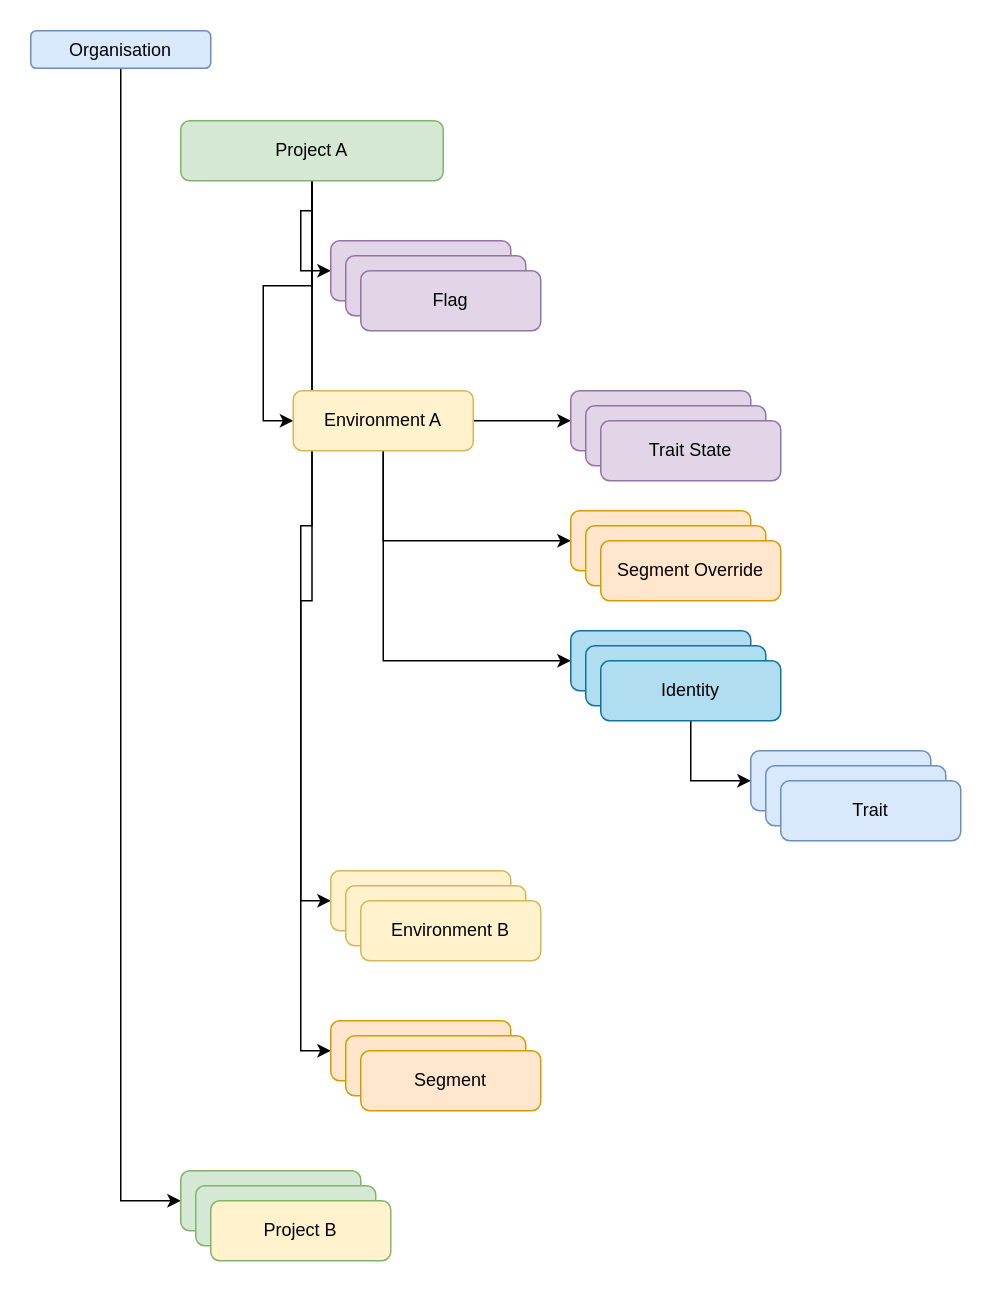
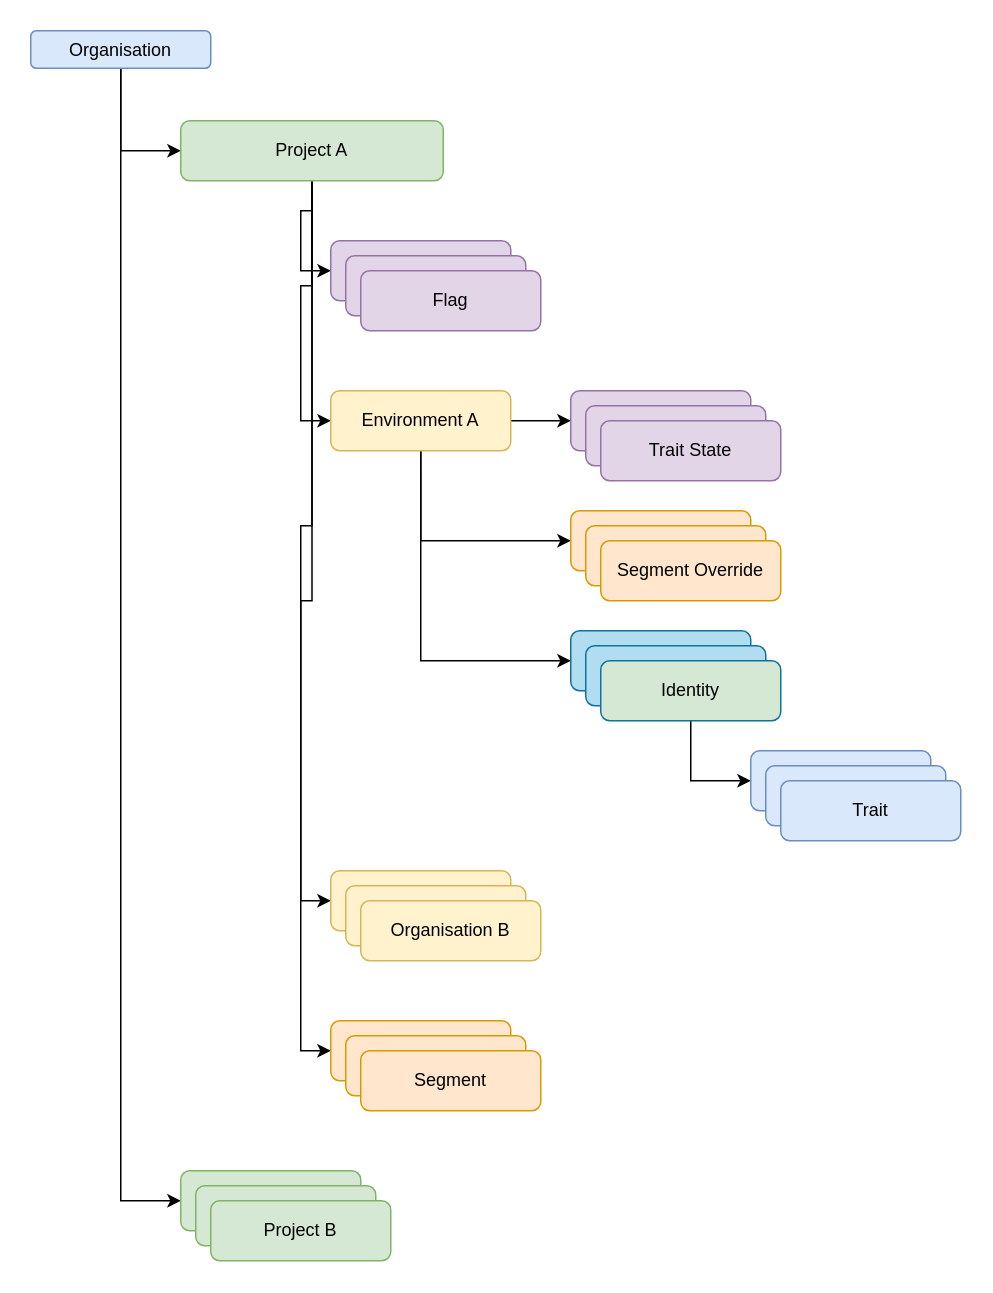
  <mxCell id="0" />
  <mxCell id="1" parent="0" />
+ <mxCell id="2" style="edgeStyle=orthogonalEdgeStyle;rounded=0;orthogonalLoop=1;jettySize=auto;html=1;entryX=0;entryY=0.5;entryDx=0;entryDy=0;" parent="1" source="4" target="9" edge="1"><mxGeometry relative="1" as="geometry" /></mxCell>
  <mxCell id="3" style="edgeStyle=orthogonalEdgeStyle;rounded=0;orthogonalLoop=1;jettySize=auto;html=1;entryX=0;entryY=0.5;entryDx=0;entryDy=0;" parent="1" source="4" target="15" edge="1"><mxGeometry relative="1" as="geometry" /></mxCell>
  <mxCell id="4" value="Organisation" style="rounded=1;whiteSpace=wrap;html=1;fillColor=#dae8fc;strokeColor=#6c8ebf;" parent="1" vertex="1"><mxGeometry x="20" y="20" width="120" height="25" as="geometry" /></mxCell>
  <mxCell id="5" style="edgeStyle=orthogonalEdgeStyle;rounded=0;orthogonalLoop=1;jettySize=auto;html=1;entryX=0;entryY=0.5;entryDx=0;entryDy=0;" parent="1" source="9" target="13" edge="1"><mxGeometry relative="1" as="geometry" /></mxCell>
  <mxCell id="6" style="edgeStyle=orthogonalEdgeStyle;rounded=0;orthogonalLoop=1;jettySize=auto;html=1;entryX=0;entryY=0.5;entryDx=0;entryDy=0;" parent="1" source="9" target="14" edge="1"><mxGeometry relative="1" as="geometry" /></mxCell>
  <mxCell id="7" style="edgeStyle=orthogonalEdgeStyle;rounded=0;orthogonalLoop=1;jettySize=auto;html=1;exitX=0.5;exitY=1;exitDx=0;exitDy=0;entryX=0;entryY=0.5;entryDx=0;entryDy=0;" parent="1" source="9" target="19" edge="1"><mxGeometry relative="1" as="geometry" /></mxCell>
  <mxCell id="8" style="edgeStyle=orthogonalEdgeStyle;rounded=0;orthogonalLoop=1;jettySize=auto;html=1;exitX=0.5;exitY=1;exitDx=0;exitDy=0;entryX=0;entryY=0.5;entryDx=0;entryDy=0;" edge="1" parent="1" source="9" target="29"><mxGeometry relative="1" as="geometry" /></mxCell>
  <mxCell id="9" value="Project A" style="rounded=1;whiteSpace=wrap;html=1;fillColor=#d5e8d4;strokeColor=#82b366;" parent="1" vertex="1"><mxGeometry x="120" y="80" width="175" height="40" as="geometry" /></mxCell>
  <mxCell id="10" style="edgeStyle=orthogonalEdgeStyle;rounded=0;orthogonalLoop=1;jettySize=auto;html=1;entryX=0;entryY=0.5;entryDx=0;entryDy=0;" parent="1" source="13" target="16" edge="1"><mxGeometry relative="1" as="geometry" /></mxCell>
  <mxCell id="11" style="edgeStyle=orthogonalEdgeStyle;rounded=0;orthogonalLoop=1;jettySize=auto;html=1;exitX=0.5;exitY=1;exitDx=0;exitDy=0;entryX=0;entryY=0.5;entryDx=0;entryDy=0;" parent="1" source="13" target="22" edge="1"><mxGeometry relative="1" as="geometry" /></mxCell>
  <mxCell id="12" style="edgeStyle=orthogonalEdgeStyle;rounded=0;orthogonalLoop=1;jettySize=auto;html=1;exitX=0.5;exitY=1;exitDx=0;exitDy=0;entryX=0;entryY=0.5;entryDx=0;entryDy=0;" edge="1" parent="1" source="13" target="36"><mxGeometry relative="1" as="geometry" /></mxCell>
- <mxCell id="13" value="Environment A" style="rounded=1;whiteSpace=wrap;html=1;fillColor=#fff2cc;strokeColor=#d6b656;" parent="1" vertex="1"><mxGeometry x="195" y="260" width="120" height="40" as="geometry" /></mxCell>
+ <mxCell id="13" value="Environment A" style="rounded=1;whiteSpace=wrap;html=1;fillColor=#fff2cc;strokeColor=#d6b656;" parent="1" vertex="1"><mxGeometry x="220" y="260" width="120" height="40" as="geometry" /></mxCell>
  <mxCell id="14" value="Environment" style="rounded=1;whiteSpace=wrap;html=1;fillColor=#fff2cc;strokeColor=#d6b656;" parent="1" vertex="1"><mxGeometry x="220" y="580" width="120" height="40" as="geometry" /></mxCell>
  <mxCell id="15" value="Project" style="rounded=1;whiteSpace=wrap;html=1;fillColor=#d5e8d4;strokeColor=#82b366;" parent="1" vertex="1"><mxGeometry x="120" y="780" width="120" height="40" as="geometry" /></mxCell>
  <mxCell id="16" value="Flag" style="rounded=1;whiteSpace=wrap;html=1;fillColor=#e1d5e7;strokeColor=#9673a6;" parent="1" vertex="1"><mxGeometry x="380" y="260" width="120" height="40" as="geometry" /></mxCell>
  <mxCell id="17" value="Flag" style="rounded=1;whiteSpace=wrap;html=1;fillColor=#e1d5e7;strokeColor=#9673a6;" parent="1" vertex="1"><mxGeometry x="390" y="270" width="120" height="40" as="geometry" /></mxCell>
  <mxCell id="18" value="Trait State" style="rounded=1;whiteSpace=wrap;html=1;fillColor=#e1d5e7;strokeColor=#9673a6;" parent="1" vertex="1"><mxGeometry x="400" y="280" width="120" height="40" as="geometry" /></mxCell>
  <mxCell id="19" value="Segment" style="rounded=1;whiteSpace=wrap;html=1;fillColor=#ffe6cc;strokeColor=#d79b00;" parent="1" vertex="1"><mxGeometry x="220" y="680" width="120" height="40" as="geometry" /></mxCell>
  <mxCell id="20" value="Segment" style="rounded=1;whiteSpace=wrap;html=1;fillColor=#ffe6cc;strokeColor=#d79b00;" parent="1" vertex="1"><mxGeometry x="230" y="690" width="120" height="40" as="geometry" /></mxCell>
  <mxCell id="21" value="Segment" style="rounded=1;whiteSpace=wrap;html=1;fillColor=#ffe6cc;strokeColor=#d79b00;" parent="1" vertex="1"><mxGeometry x="240" y="700" width="120" height="40" as="geometry" /></mxCell>
  <mxCell id="22" value="Flag" style="rounded=1;whiteSpace=wrap;html=1;fillColor=#b1ddf0;strokeColor=#10739e;" parent="1" vertex="1"><mxGeometry x="380" y="420" width="120" height="40" as="geometry" /></mxCell>
  <mxCell id="23" value="Flag" style="rounded=1;whiteSpace=wrap;html=1;fillColor=#b1ddf0;strokeColor=#10739e;" parent="1" vertex="1"><mxGeometry x="390" y="430" width="120" height="40" as="geometry" /></mxCell>
  <mxCell id="24" style="edgeStyle=orthogonalEdgeStyle;rounded=0;orthogonalLoop=1;jettySize=auto;html=1;exitX=0.5;exitY=1;exitDx=0;exitDy=0;entryX=0;entryY=0.5;entryDx=0;entryDy=0;" parent="1" source="25" target="26" edge="1"><mxGeometry relative="1" as="geometry" /></mxCell>
- <mxCell id="25" value="Identity" style="rounded=1;whiteSpace=wrap;html=1;fillColor=#b1ddf0;strokeColor=#10739e;" parent="1" vertex="1"><mxGeometry x="400" y="440" width="120" height="40" as="geometry" /></mxCell>
+ <mxCell id="25" value="Identity" style="rounded=1;whiteSpace=wrap;html=1;fillColor=#d5e8d4;strokeColor=#10739e;" parent="1" vertex="1"><mxGeometry x="400" y="440" width="120" height="40" as="geometry" /></mxCell>
  <mxCell id="26" value="Trait" style="rounded=1;whiteSpace=wrap;html=1;fillColor=#dae8fc;strokeColor=#6c8ebf;" parent="1" vertex="1"><mxGeometry x="500" y="500" width="120" height="40" as="geometry" /></mxCell>
  <mxCell id="27" value="Trait" style="rounded=1;whiteSpace=wrap;html=1;fillColor=#dae8fc;strokeColor=#6c8ebf;" parent="1" vertex="1"><mxGeometry x="510" y="510" width="120" height="40" as="geometry" /></mxCell>
  <mxCell id="28" value="Trait" style="rounded=1;whiteSpace=wrap;html=1;fillColor=#dae8fc;strokeColor=#6c8ebf;" parent="1" vertex="1"><mxGeometry x="520" y="520" width="120" height="40" as="geometry" /></mxCell>
  <mxCell id="29" value="Flag" style="rounded=1;whiteSpace=wrap;html=1;fillColor=#e1d5e7;strokeColor=#9673a6;" vertex="1" parent="1"><mxGeometry x="220" y="160" width="120" height="40" as="geometry" /></mxCell>
  <mxCell id="30" value="Flag" style="rounded=1;whiteSpace=wrap;html=1;fillColor=#e1d5e7;strokeColor=#9673a6;" vertex="1" parent="1"><mxGeometry x="230" y="170" width="120" height="40" as="geometry" /></mxCell>
  <mxCell id="31" value="Flag" style="rounded=1;whiteSpace=wrap;html=1;fillColor=#e1d5e7;strokeColor=#9673a6;" vertex="1" parent="1"><mxGeometry x="240" y="180" width="120" height="40" as="geometry" /></mxCell>
  <mxCell id="32" value="Environment" style="rounded=1;whiteSpace=wrap;html=1;fillColor=#fff2cc;strokeColor=#d6b656;" vertex="1" parent="1"><mxGeometry x="230" y="590" width="120" height="40" as="geometry" /></mxCell>
- <mxCell id="33" value="Environment B" style="rounded=1;whiteSpace=wrap;html=1;fillColor=#fff2cc;strokeColor=#d6b656;" vertex="1" parent="1"><mxGeometry x="240" y="600" width="120" height="40" as="geometry" /></mxCell>
+ <mxCell id="33" value="Organisation B" style="rounded=1;whiteSpace=wrap;html=1;fillColor=#fff2cc;strokeColor=#d6b656;" vertex="1" parent="1"><mxGeometry x="240" y="600" width="120" height="40" as="geometry" /></mxCell>
  <mxCell id="34" value="Project" style="rounded=1;whiteSpace=wrap;html=1;fillColor=#d5e8d4;strokeColor=#82b366;" vertex="1" parent="1"><mxGeometry x="130" y="790" width="120" height="40" as="geometry" /></mxCell>
- <mxCell id="35" value="Project B" style="rounded=1;whiteSpace=wrap;html=1;fillColor=#fff2cc;strokeColor=#82b366;" vertex="1" parent="1"><mxGeometry x="140" y="800" width="120" height="40" as="geometry" /></mxCell>
+ <mxCell id="35" value="Project B" style="rounded=1;whiteSpace=wrap;html=1;fillColor=#d5e8d4;strokeColor=#82b366;" vertex="1" parent="1"><mxGeometry x="140" y="800" width="120" height="40" as="geometry" /></mxCell>
  <mxCell id="36" value="Segment Override" style="rounded=1;whiteSpace=wrap;html=1;fillColor=#ffe6cc;strokeColor=#d79b00;" vertex="1" parent="1"><mxGeometry x="380" y="340" width="120" height="40" as="geometry" /></mxCell>
  <mxCell id="37" value="Segment Override" style="rounded=1;whiteSpace=wrap;html=1;fillColor=#ffe6cc;strokeColor=#d79b00;" vertex="1" parent="1"><mxGeometry x="390" y="350" width="120" height="40" as="geometry" /></mxCell>
  <mxCell id="38" value="Segment Override" style="rounded=1;whiteSpace=wrap;html=1;fillColor=#ffe6cc;strokeColor=#d79b00;" vertex="1" parent="1"><mxGeometry x="400" y="360" width="120" height="40" as="geometry" /></mxCell>
